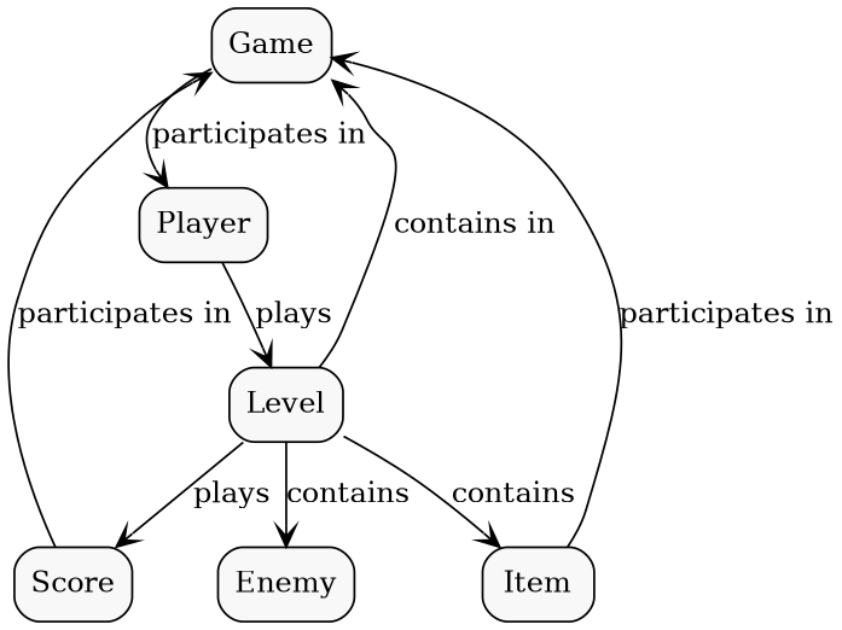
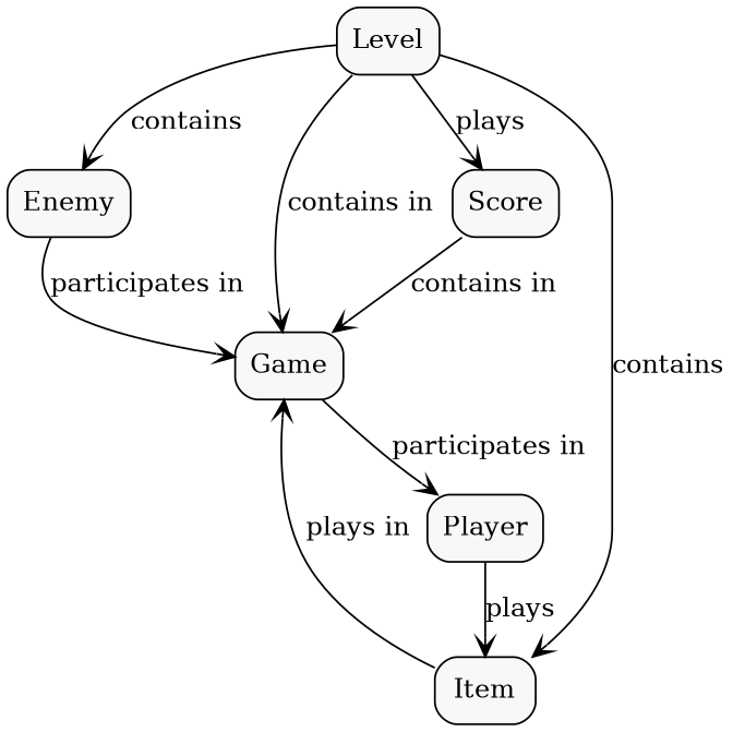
  digraph {
    node [fillcolor="#F8F8F8" shape=box style="rounded,filled"]
    edge [arrowhead=vee]
    n1 [label=Game]
    n2 [label=Player]
    n3 [label=Level]
    n4 [label=Enemy]
    n5 [label=Item]
    n6 [label=Score]
    n1 -> n2 [label="participates in"]
-   n2 -> n3 [label=plays]
+   n2 -> n5 [label=plays]
    n3 -> n1 [label="contains in"]
    n3 -> n4 [label=contains]
    n3 -> n5 [label=contains]
    n3 -> n6 [label=plays]
-   n5 -> n1 [label="participates in"]
-   n6 -> n1 [label="participates in"]
+   n4 -> n1 [label="participates in"]
+   n5 -> n1 [label="plays in"]
+   n6 -> n1 [label="contains in"]
  }
